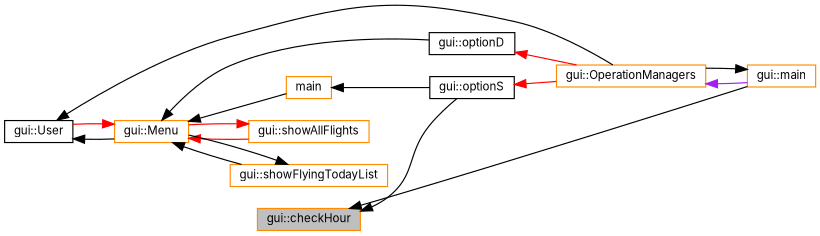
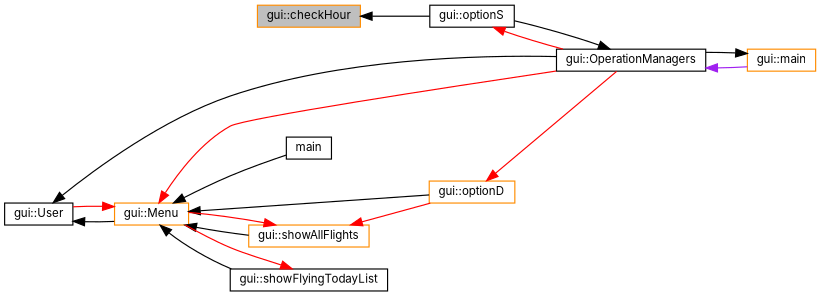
  digraph {
    fontname=Inter
    rankdir=LR
    node [color=darkorange fillcolor=white fontname=Inter fontsize=10 shape=record style=filled]
    edge [color=black dir=back fontname=Inter fontsize=10 labelfontname=FreeSans labelfontsize=10 style=solid]
    n1 [fillcolor=grey75 fontcolor=black height=0.2 label="gui::checkHour" width=0.4]
    n2 [color=black height=0.2 label="gui::optionS" width=0.4]
    n3 [height=0.2 label="gui::main" width=0.4]
-   n4 [height=0.2 label="gui::OperationManagers" width=0.4]
+   n4 [color=black height=0.2 label="gui::OperationManagers" width=0.4]
    n5 [color=black height=0.2 label="gui::User" width=0.4]
    n6 [height=0.2 label="gui::Menu" width=0.4]
-   n7 [height=0.2 label=main width=0.4]
-   n8 [color=black height=0.2 label="gui::optionD" width=0.4]
+   n7 [color=black height=0.2 label=main width=0.4]
+   n8 [height=0.2 label="gui::optionD" width=0.4]
    n9 [height=0.2 label="gui::showAllFlights" width=0.4]
-   n10 [height=0.2 label="gui::showFlyingTodayList" width=0.4]
+   n10 [color=black height=0.2 label="gui::showFlyingTodayList" width=0.4]
    n1 -> n2
-   n1 -> n3
    n2 -> n4 [color=red]
    n3 -> n4
-   n7 -> n2
+   n4 -> n2
    n4 -> n3 [color=purple]
    n5 -> n4
    n5 -> n6
+   n6 -> n4 [color=red]
    n6 -> n5 [color=red]
    n6 -> n7
    n6 -> n8
-   n6 -> n9 [color=red]
+   n6 -> n9
    n6 -> n10
    n8 -> n4 [color=red]
    n9 -> n6 [color=red]
-   n10 -> n6
+   n9 -> n8 [color=red]
+   n10 -> n6 [color=red]
  }
